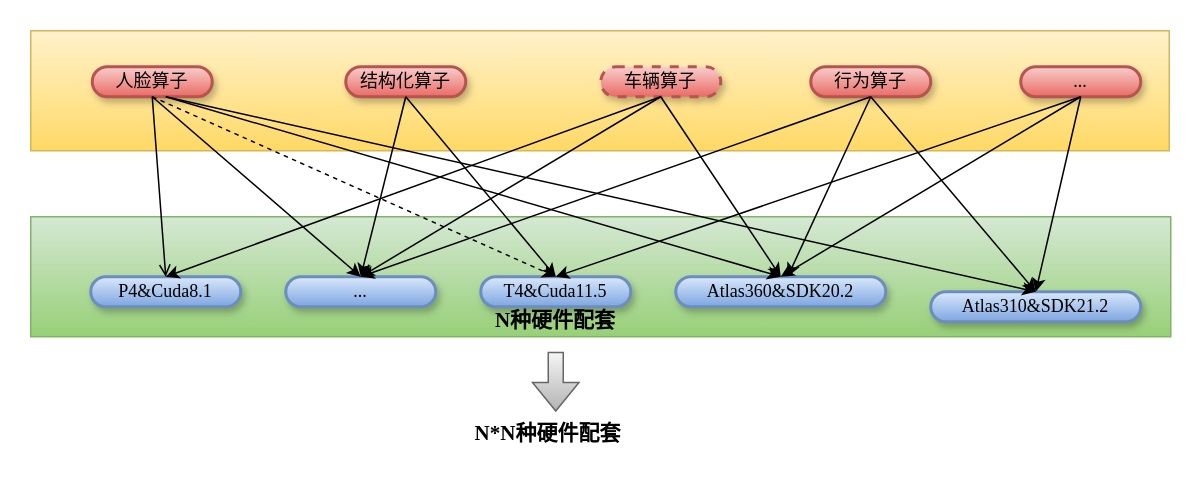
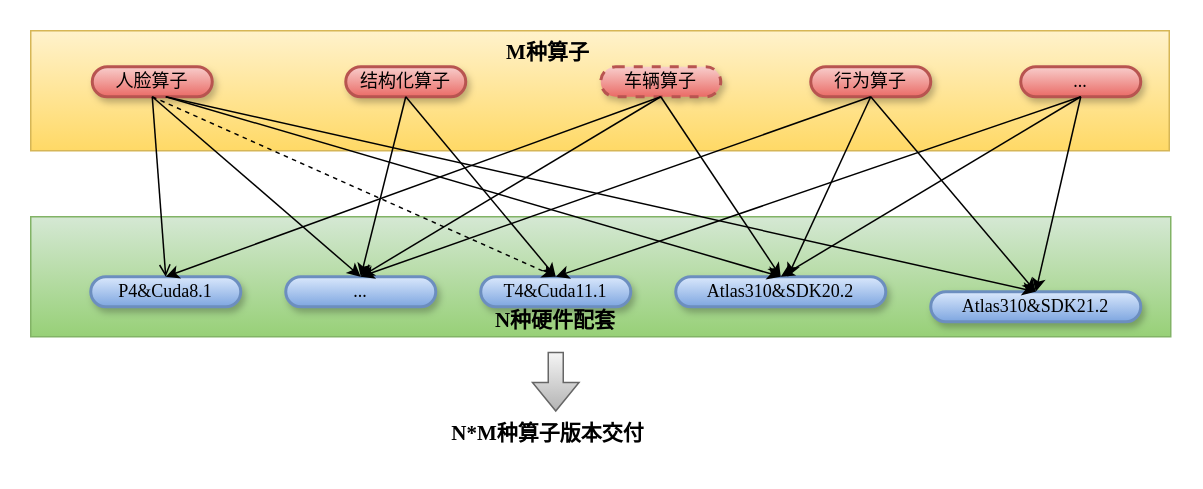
  <mxCell id="0" />
  <mxCell id="1" parent="0" />
  <mxCell id="2" value="" style="rounded=0;whiteSpace=wrap;html=1;fillColor=#fff2cc;strokeColor=#d6b656;gradientColor=#ffd966;" vertex="1" parent="1"><mxGeometry x="20" y="20" width="759" height="80" as="geometry" /></mxCell>
  <mxCell id="3" value="" style="rounded=0;whiteSpace=wrap;html=1;fillColor=#d5e8d4;strokeColor=#82b366;gradientColor=#97d077;" vertex="1" parent="1"><mxGeometry x="20" y="144" width="760" height="80" as="geometry" /></mxCell>
  <mxCell id="4" value="人脸算子" style="whiteSpace=wrap;html=1;rounded=1;shadow=1;comic=0;labelBackgroundColor=none;strokeWidth=2;fontFamily=Verdana;fontSize=12;align=center;arcSize=50;fillColor=#f8cecc;gradientColor=#ea6b66;strokeColor=#b85450;" vertex="1" parent="1"><mxGeometry x="61" y="44" width="80" height="20" as="geometry" /></mxCell>
  <mxCell id="5" value="结构化算子" style="whiteSpace=wrap;html=1;rounded=1;shadow=1;comic=0;labelBackgroundColor=none;strokeWidth=2;fontFamily=Verdana;fontSize=12;align=center;arcSize=50;fillColor=#f8cecc;gradientColor=#ea6b66;strokeColor=#b85450;" vertex="1" parent="1"><mxGeometry x="230" y="44" width="80" height="20" as="geometry" /></mxCell>
  <mxCell id="6" value="车辆算子" style="whiteSpace=wrap;html=1;rounded=1;shadow=1;comic=0;labelBackgroundColor=none;strokeWidth=2;fontFamily=Verdana;fontSize=12;align=center;arcSize=50;fillColor=#f8cecc;gradientColor=#ea6b66;strokeColor=#b85450;dashed=1;" vertex="1" parent="1"><mxGeometry x="400" y="44" width="80" height="20" as="geometry" /></mxCell>
  <mxCell id="7" value="行为算子" style="whiteSpace=wrap;html=1;rounded=1;shadow=1;comic=0;labelBackgroundColor=none;strokeWidth=2;fontFamily=Verdana;fontSize=12;align=center;arcSize=50;fillColor=#f8cecc;gradientColor=#ea6b66;strokeColor=#b85450;" vertex="1" parent="1"><mxGeometry x="540" y="44" width="80" height="20" as="geometry" /></mxCell>
  <mxCell id="8" value="..." style="whiteSpace=wrap;html=1;rounded=1;shadow=1;comic=0;labelBackgroundColor=none;strokeWidth=2;fontFamily=Verdana;fontSize=12;align=center;arcSize=50;fillColor=#f8cecc;gradientColor=#ea6b66;strokeColor=#b85450;" vertex="1" parent="1"><mxGeometry x="680" y="44" width="80" height="20" as="geometry" /></mxCell>
  <mxCell id="9" value="P4&amp;amp;Cuda8.1" style="whiteSpace=wrap;html=1;rounded=1;shadow=1;comic=0;labelBackgroundColor=none;strokeWidth=2;fontFamily=Verdana;fontSize=12;align=center;arcSize=50;fillColor=#dae8fc;gradientColor=#7ea6e0;strokeColor=#6c8ebf;" vertex="1" parent="1"><mxGeometry x="60" y="184" width="100" height="20" as="geometry" /></mxCell>
  <mxCell id="10" value="..." style="whiteSpace=wrap;html=1;rounded=1;shadow=1;comic=0;labelBackgroundColor=none;strokeWidth=2;fontFamily=Verdana;fontSize=12;align=center;arcSize=50;fillColor=#dae8fc;gradientColor=#7ea6e0;strokeColor=#6c8ebf;" vertex="1" parent="1"><mxGeometry x="190" y="184" width="100" height="20" as="geometry" /></mxCell>
- <mxCell id="11" value="T4&amp;amp;Cuda11.5" style="whiteSpace=wrap;html=1;rounded=1;shadow=1;comic=0;labelBackgroundColor=none;strokeWidth=2;fontFamily=Verdana;fontSize=12;align=center;arcSize=50;fillColor=#dae8fc;gradientColor=#7ea6e0;strokeColor=#6c8ebf;" vertex="1" parent="1"><mxGeometry x="320" y="184" width="100" height="20" as="geometry" /></mxCell>
- <mxCell id="12" value="Atlas360&amp;amp;SDK20.2" style="whiteSpace=wrap;html=1;rounded=1;shadow=1;comic=0;labelBackgroundColor=none;strokeWidth=2;fontFamily=Verdana;fontSize=12;align=center;arcSize=50;fillColor=#dae8fc;gradientColor=#7ea6e0;strokeColor=#6c8ebf;" vertex="1" parent="1"><mxGeometry x="450" y="184" width="140" height="20" as="geometry" /></mxCell>
+ <mxCell id="11" value="T4&amp;amp;Cuda11.1" style="whiteSpace=wrap;html=1;rounded=1;shadow=1;comic=0;labelBackgroundColor=none;strokeWidth=2;fontFamily=Verdana;fontSize=12;align=center;arcSize=50;fillColor=#dae8fc;gradientColor=#7ea6e0;strokeColor=#6c8ebf;" vertex="1" parent="1"><mxGeometry x="320" y="184" width="100" height="20" as="geometry" /></mxCell>
+ <mxCell id="12" value="Atlas310&amp;amp;SDK20.2" style="whiteSpace=wrap;html=1;rounded=1;shadow=1;comic=0;labelBackgroundColor=none;strokeWidth=2;fontFamily=Verdana;fontSize=12;align=center;arcSize=50;fillColor=#dae8fc;gradientColor=#7ea6e0;strokeColor=#6c8ebf;" vertex="1" parent="1"><mxGeometry x="450" y="184" width="140" height="20" as="geometry" /></mxCell>
  <mxCell id="13" value="Atlas310&amp;amp;SDK21.2" style="whiteSpace=wrap;html=1;rounded=1;shadow=1;comic=0;labelBackgroundColor=none;strokeWidth=2;fontFamily=Verdana;fontSize=12;align=center;arcSize=50;fillColor=#dae8fc;gradientColor=#7ea6e0;strokeColor=#6c8ebf;" vertex="1" parent="1"><mxGeometry x="620" y="194" width="140" height="20" as="geometry" /></mxCell>
  <mxCell id="14" value="" style="endArrow=classic;html=1;rounded=0;entryX=0.5;entryY=0;entryDx=0;entryDy=0;exitX=0.5;exitY=1;exitDx=0;exitDy=0;" edge="1" parent="1" source="4" target="10"><mxGeometry width="50" height="50" relative="1" as="geometry"><mxPoint x="40" y="164" as="sourcePoint" /><mxPoint x="90" y="114" as="targetPoint" /></mxGeometry></mxCell>
  <mxCell id="15" value="" style="endArrow=classic;html=1;rounded=0;exitX=0.5;exitY=1;exitDx=0;exitDy=0;entryX=0.5;entryY=0;entryDx=0;entryDy=0;dashed=1;" edge="1" parent="1" source="4" target="11"><mxGeometry width="50" height="50" relative="1" as="geometry"><mxPoint x="320" y="164" as="sourcePoint" /><mxPoint x="370" y="114" as="targetPoint" /></mxGeometry></mxCell>
  <mxCell id="16" value="" style="endArrow=classic;html=1;rounded=0;entryX=0.5;entryY=0;entryDx=0;entryDy=0;" edge="1" parent="1" target="12"><mxGeometry width="50" height="50" relative="1" as="geometry"><mxPoint x="110" y="64" as="sourcePoint" /><mxPoint x="470" y="114" as="targetPoint" /></mxGeometry></mxCell>
  <mxCell id="17" value="" style="endArrow=classic;html=1;rounded=0;entryX=0.5;entryY=0;entryDx=0;entryDy=0;" edge="1" parent="1" target="13"><mxGeometry width="50" height="50" relative="1" as="geometry"><mxPoint x="110" y="64" as="sourcePoint" /><mxPoint x="310" y="-26" as="targetPoint" /></mxGeometry></mxCell>
  <mxCell id="18" value="" style="endArrow=open;html=1;rounded=0;exitX=0.5;exitY=1;exitDx=0;exitDy=0;entryX=0.5;entryY=0;entryDx=0;entryDy=0;" edge="1" parent="1" source="4" target="9"><mxGeometry width="50" height="50" relative="1" as="geometry"><mxPoint x="10" y="174" as="sourcePoint" /><mxPoint x="60" y="124" as="targetPoint" /></mxGeometry></mxCell>
  <mxCell id="19" value="" style="endArrow=classic;html=1;rounded=0;exitX=0.5;exitY=1;exitDx=0;exitDy=0;" edge="1" parent="1" source="6"><mxGeometry width="50" height="50" relative="1" as="geometry"><mxPoint x="330" y="304" as="sourcePoint" /><mxPoint x="110" y="184" as="targetPoint" /></mxGeometry></mxCell>
  <mxCell id="20" value="" style="endArrow=classic;html=1;rounded=0;exitX=0.5;exitY=1;exitDx=0;exitDy=0;entryX=0.5;entryY=0;entryDx=0;entryDy=0;" edge="1" parent="1" source="6" target="10"><mxGeometry width="50" height="50" relative="1" as="geometry"><mxPoint x="290" y="284" as="sourcePoint" /><mxPoint x="340" y="234" as="targetPoint" /></mxGeometry></mxCell>
  <mxCell id="21" value="" style="endArrow=classic;html=1;rounded=0;exitX=0.5;exitY=1;exitDx=0;exitDy=0;entryX=0.5;entryY=0;entryDx=0;entryDy=0;" edge="1" parent="1" source="8" target="12"><mxGeometry width="50" height="50" relative="1" as="geometry"><mxPoint x="640" y="284" as="sourcePoint" /><mxPoint x="690" y="234" as="targetPoint" /></mxGeometry></mxCell>
  <mxCell id="22" value="" style="endArrow=classic;html=1;rounded=0;entryX=0.5;entryY=0;entryDx=0;entryDy=0;" edge="1" parent="1" target="13"><mxGeometry width="50" height="50" relative="1" as="geometry"><mxPoint x="580" y="64" as="sourcePoint" /><mxPoint x="600" y="254" as="targetPoint" /></mxGeometry></mxCell>
  <mxCell id="23" value="" style="endArrow=classic;html=1;rounded=0;" edge="1" parent="1" target="12"><mxGeometry width="50" height="50" relative="1" as="geometry"><mxPoint x="580" y="64" as="sourcePoint" /><mxPoint x="690" y="244" as="targetPoint" /></mxGeometry></mxCell>
  <mxCell id="24" value="" style="endArrow=classic;html=1;rounded=0;exitX=0.5;exitY=1;exitDx=0;exitDy=0;entryX=0.5;entryY=0;entryDx=0;entryDy=0;" edge="1" parent="1" source="8" target="13"><mxGeometry width="50" height="50" relative="1" as="geometry"><mxPoint x="610" y="324" as="sourcePoint" /><mxPoint x="660" y="274" as="targetPoint" /></mxGeometry></mxCell>
  <mxCell id="25" value="" style="endArrow=classic;html=1;rounded=0;exitX=0.5;exitY=1;exitDx=0;exitDy=0;" edge="1" parent="1" source="6"><mxGeometry width="50" height="50" relative="1" as="geometry"><mxPoint x="510" y="304" as="sourcePoint" /><mxPoint x="520" y="184" as="targetPoint" /></mxGeometry></mxCell>
  <mxCell id="26" value="" style="endArrow=classic;html=1;rounded=0;" edge="1" parent="1"><mxGeometry width="50" height="50" relative="1" as="geometry"><mxPoint x="270" y="64" as="sourcePoint" /><mxPoint x="370" y="184" as="targetPoint" /></mxGeometry></mxCell>
  <mxCell id="27" value="" style="endArrow=classic;html=1;rounded=0;exitX=0.5;exitY=1;exitDx=0;exitDy=0;entryX=0.5;entryY=0;entryDx=0;entryDy=0;" edge="1" parent="1" source="5" target="10"><mxGeometry width="50" height="50" relative="1" as="geometry"><mxPoint x="440" y="304" as="sourcePoint" /><mxPoint x="490" y="254" as="targetPoint" /></mxGeometry></mxCell>
  <mxCell id="28" value="" style="endArrow=classic;html=1;rounded=0;entryX=0.5;entryY=0;entryDx=0;entryDy=0;" edge="1" parent="1" target="10"><mxGeometry width="50" height="50" relative="1" as="geometry"><mxPoint x="580" y="64" as="sourcePoint" /><mxPoint x="250" y="184" as="targetPoint" /></mxGeometry></mxCell>
  <mxCell id="29" value="" style="endArrow=classic;html=1;rounded=0;exitX=0.5;exitY=1;exitDx=0;exitDy=0;" edge="1" parent="1" source="8"><mxGeometry width="50" height="50" relative="1" as="geometry"><mxPoint x="720" y="324" as="sourcePoint" /><mxPoint x="370" y="184" as="targetPoint" /></mxGeometry></mxCell>
+ <mxCell id="30" value="&lt;font face=&quot;Times New Roman&quot; style=&quot;font-size: 14px&quot;&gt;&lt;b&gt;M种算子&lt;/b&gt;&lt;/font&gt;" style="text;html=1;strokeColor=none;fillColor=none;align=center;verticalAlign=middle;whiteSpace=wrap;rounded=0;" vertex="1" parent="1"><mxGeometry x="335" y="20" width="60" height="30" as="geometry" /></mxCell>
  <mxCell id="31" value="&lt;font face=&quot;Times New Roman&quot; style=&quot;font-size: 14px&quot;&gt;&lt;b&gt;N种硬件配套&lt;/b&gt;&lt;/font&gt;" style="text;html=1;strokeColor=none;fillColor=none;align=center;verticalAlign=middle;whiteSpace=wrap;rounded=0;" vertex="1" parent="1"><mxGeometry x="325" y="204" width="90" height="20" as="geometry" /></mxCell>
  <mxCell id="32" value="" style="shape=flexArrow;endArrow=classic;html=1;rounded=0;fontFamily=Times New Roman;fontSize=14;fontColor=#0000FF;fillColor=#f5f5f5;gradientColor=#b3b3b3;strokeColor=#666666;" edge="1" parent="1"><mxGeometry width="50" height="50" relative="1" as="geometry"><mxPoint x="370" y="234" as="sourcePoint" /><mxPoint x="370" y="274" as="targetPoint" /></mxGeometry></mxCell>
- <mxCell id="33" value="&lt;b&gt;&lt;font color=&quot;#000000&quot;&gt;N*N种硬件配套&lt;/font&gt;&lt;/b&gt;" style="text;html=1;strokeColor=none;fillColor=none;align=center;verticalAlign=middle;whiteSpace=wrap;rounded=0;fontFamily=Times New Roman;fontSize=14;fontColor=#0000FF;" vertex="1" parent="1"><mxGeometry x="295" y="274" width="140" height="30" as="geometry" /></mxCell>
+ <mxCell id="33" value="&lt;b&gt;&lt;font color=&quot;#000000&quot;&gt;N*M种算子版本交付&lt;/font&gt;&lt;/b&gt;" style="text;html=1;strokeColor=none;fillColor=none;align=center;verticalAlign=middle;whiteSpace=wrap;rounded=0;fontFamily=Times New Roman;fontSize=14;fontColor=#0000FF;" vertex="1" parent="1"><mxGeometry x="295" y="274" width="140" height="30" as="geometry" /></mxCell>
